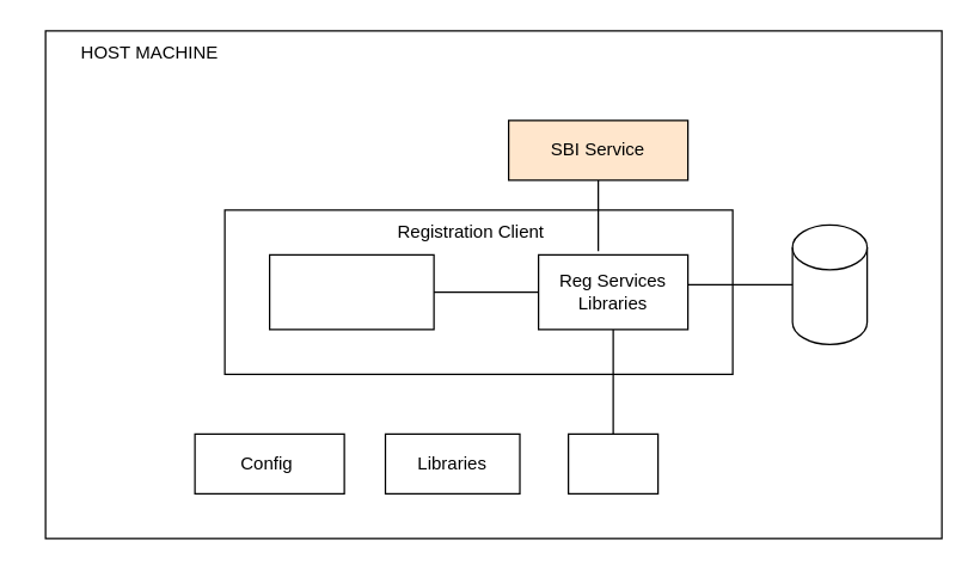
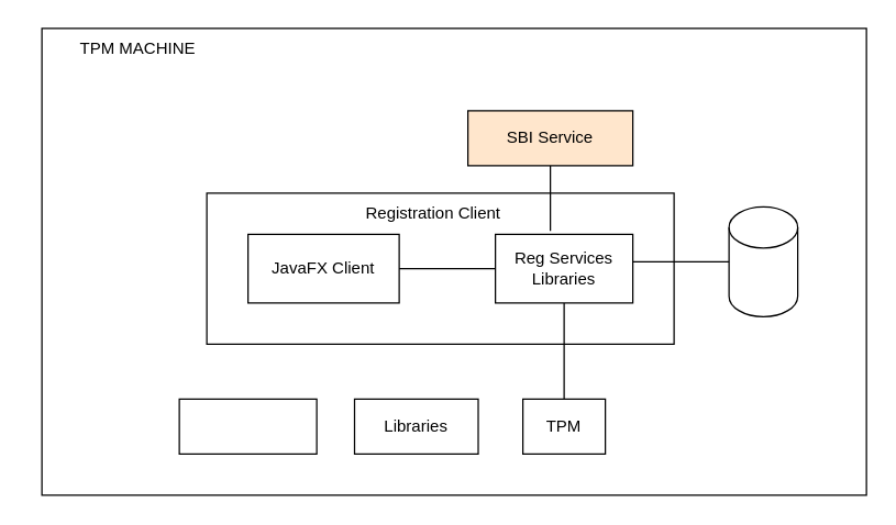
  <mxCell id="0" />
  <mxCell id="1" parent="0" />
  <mxCell id="2" value="" style="rounded=0;whiteSpace=wrap;html=1;" vertex="1" parent="1"><mxGeometry x="30" y="20" width="600" height="340" as="geometry" /></mxCell>
  <mxCell id="3" value="" style="rounded=0;whiteSpace=wrap;html=1;" vertex="1" parent="1"><mxGeometry x="150" y="140" width="340" height="110" as="geometry" /></mxCell>
  <mxCell id="4" value="" style="rounded=0;whiteSpace=wrap;html=1;" vertex="1" parent="1"><mxGeometry x="180" y="170" width="110" height="50" as="geometry" /></mxCell>
  <mxCell id="5" value="" style="rounded=0;whiteSpace=wrap;html=1;" vertex="1" parent="1"><mxGeometry x="360" y="170" width="100" height="50" as="geometry" /></mxCell>
+ <mxCell id="6" value="JavaFX Client" style="text;html=1;strokeColor=none;fillColor=none;align=center;verticalAlign=middle;whiteSpace=wrap;rounded=0;" vertex="1" parent="1"><mxGeometry x="190" y="180" width="90" height="30" as="geometry" /></mxCell>
  <mxCell id="7" value="Reg Services&lt;br&gt;Libraries" style="text;html=1;strokeColor=none;fillColor=none;align=center;verticalAlign=middle;whiteSpace=wrap;rounded=0;" vertex="1" parent="1"><mxGeometry x="360" y="170" width="100" height="50" as="geometry" /></mxCell>
  <mxCell id="8" value="" style="endArrow=none;html=1;rounded=0;entryX=0;entryY=0.5;entryDx=0;entryDy=0;exitX=1;exitY=0.5;exitDx=0;exitDy=0;" edge="1" parent="1" source="4" target="7"><mxGeometry width="50" height="50" relative="1" as="geometry"><mxPoint x="290" y="150" as="sourcePoint" /><mxPoint x="340" y="100" as="targetPoint" /></mxGeometry></mxCell>
  <mxCell id="9" value="Registration Client" style="text;html=1;strokeColor=none;fillColor=none;align=center;verticalAlign=middle;whiteSpace=wrap;rounded=0;" vertex="1" parent="1"><mxGeometry x="230" y="130" width="170" height="50" as="geometry" /></mxCell>
  <mxCell id="10" value="" style="endArrow=none;html=1;rounded=0;" edge="1" parent="1"><mxGeometry width="50" height="50" relative="1" as="geometry"><mxPoint x="460" y="190" as="sourcePoint" /><mxPoint x="540" y="190" as="targetPoint" /></mxGeometry></mxCell>
  <mxCell id="11" value="" style="shape=cylinder3;whiteSpace=wrap;html=1;boundedLbl=1;backgroundOutline=1;size=15;" vertex="1" parent="1"><mxGeometry x="530" y="150" width="50" height="80" as="geometry" /></mxCell>
  <mxCell id="12" value="" style="endArrow=none;html=1;rounded=0;exitX=1;exitY=0.75;exitDx=0;exitDy=0;" edge="1" parent="1" source="9"><mxGeometry width="50" height="50" relative="1" as="geometry"><mxPoint x="290" y="150" as="sourcePoint" /><mxPoint x="400" y="120" as="targetPoint" /><Array as="points" /></mxGeometry></mxCell>
- <mxCell id="13" value="HOST MACHINE" style="text;html=1;strokeColor=none;fillColor=none;align=center;verticalAlign=middle;whiteSpace=wrap;rounded=0;" vertex="1" parent="1"><mxGeometry x="20" y="20" width="160" height="30" as="geometry" /></mxCell>
+ <mxCell id="13" value="TPM MACHINE" style="text;html=1;strokeColor=none;fillColor=none;align=center;verticalAlign=middle;whiteSpace=wrap;rounded=0;" vertex="1" parent="1"><mxGeometry x="20" y="20" width="160" height="30" as="geometry" /></mxCell>
  <mxCell id="14" value="SBI Service" style="rounded=0;whiteSpace=wrap;html=1;fillColor=#ffe6cc;" vertex="1" parent="1"><mxGeometry x="340" y="80" width="120" height="40" as="geometry" /></mxCell>
  <mxCell id="15" value="" style="endArrow=none;html=1;rounded=0;entryX=0.5;entryY=1;entryDx=0;entryDy=0;" edge="1" parent="1" target="7"><mxGeometry width="50" height="50" relative="1" as="geometry"><mxPoint x="410" y="280" as="sourcePoint" /><mxPoint x="340" y="100" as="targetPoint" /><Array as="points"><mxPoint x="410" y="290" /></Array></mxGeometry></mxCell>
  <mxCell id="16" value="" style="rounded=0;whiteSpace=wrap;html=1;" vertex="1" parent="1"><mxGeometry x="380" y="290" width="60" height="40" as="geometry" /></mxCell>
+ <mxCell id="17" value="TPM" style="text;html=1;strokeColor=none;fillColor=none;align=center;verticalAlign=middle;whiteSpace=wrap;rounded=0;" vertex="1" parent="1"><mxGeometry x="380" y="295" width="60" height="30" as="geometry" /></mxCell>
  <mxCell id="18" value="" style="rounded=0;whiteSpace=wrap;html=1;" vertex="1" parent="1"><mxGeometry x="257.5" y="290" width="90" height="40" as="geometry" /></mxCell>
  <mxCell id="19" value="Libraries" style="text;html=1;strokeColor=none;fillColor=none;align=center;verticalAlign=middle;whiteSpace=wrap;rounded=0;" vertex="1" parent="1"><mxGeometry x="275" y="285" width="55" height="50" as="geometry" /></mxCell>
  <mxCell id="20" value="" style="rounded=0;whiteSpace=wrap;html=1;" vertex="1" parent="1"><mxGeometry x="130" y="290" width="100" height="40" as="geometry" /></mxCell>
- <mxCell id="21" value="Config&amp;nbsp;" style="text;html=1;strokeColor=none;fillColor=none;align=center;verticalAlign=middle;whiteSpace=wrap;rounded=0;" vertex="1" parent="1"><mxGeometry x="150" y="295" width="60" height="30" as="geometry" /></mxCell>
